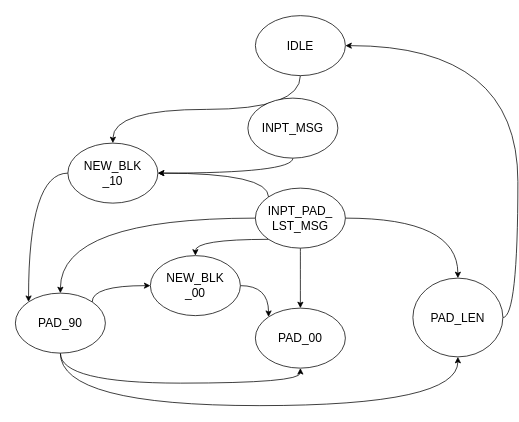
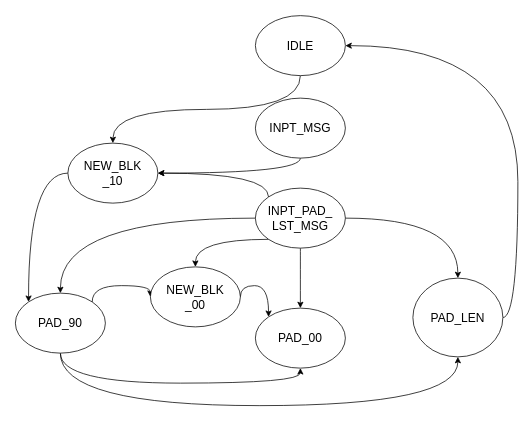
  <mxCell id="0" />
  <mxCell id="1" parent="0" />
  <mxCell id="2" style="edgeStyle=orthogonalEdgeStyle;curved=1;rounded=0;orthogonalLoop=1;jettySize=auto;html=1;exitX=0.5;exitY=1;exitDx=0;exitDy=0;startArrow=none;startFill=0;endArrow=classic;endFill=1;fontSize=16;" edge="1" parent="1" source="3" target="22"><mxGeometry relative="1" as="geometry" /></mxCell>
  <mxCell id="3" value="IDLE" style="ellipse;whiteSpace=wrap;html=1;fontSize=16;" vertex="1" parent="1"><mxGeometry x="340" y="20" width="120" height="80" as="geometry" /></mxCell>
  <mxCell id="4" style="edgeStyle=orthogonalEdgeStyle;curved=1;rounded=0;orthogonalLoop=1;jettySize=auto;html=1;exitX=0.5;exitY=1;exitDx=0;exitDy=0;startArrow=none;startFill=0;endArrow=classic;endFill=1;fontSize=16;" edge="1" parent="1" source="5" target="22"><mxGeometry relative="1" as="geometry" /></mxCell>
- <mxCell id="5" value="INPT_MSG" style="ellipse;whiteSpace=wrap;html=1;fontSize=16;" vertex="1" parent="1"><mxGeometry x="330" y="130" width="120" height="80" as="geometry" /></mxCell>
+ <mxCell id="5" value="INPT_MSG" style="ellipse;whiteSpace=wrap;html=1;fontSize=16;" vertex="1" parent="1"><mxGeometry x="340" y="130" width="120" height="80" as="geometry" /></mxCell>
  <mxCell id="6" style="edgeStyle=orthogonalEdgeStyle;curved=1;rounded=0;orthogonalLoop=1;jettySize=auto;html=1;exitX=0;exitY=0.5;exitDx=0;exitDy=0;startArrow=none;startFill=0;endArrow=classic;endFill=1;fontSize=16;" edge="1" parent="1" source="11" target="18"><mxGeometry relative="1" as="geometry" /></mxCell>
  <mxCell id="7" style="edgeStyle=orthogonalEdgeStyle;curved=1;rounded=0;orthogonalLoop=1;jettySize=auto;html=1;exitX=1;exitY=0.5;exitDx=0;exitDy=0;startArrow=none;startFill=0;endArrow=classic;endFill=1;fontSize=16;" edge="1" parent="1" source="11" target="13"><mxGeometry relative="1" as="geometry" /></mxCell>
  <mxCell id="8" style="edgeStyle=orthogonalEdgeStyle;curved=1;rounded=0;orthogonalLoop=1;jettySize=auto;html=1;exitX=0.5;exitY=1;exitDx=0;exitDy=0;entryX=0.5;entryY=0;entryDx=0;entryDy=0;startArrow=none;startFill=0;endArrow=classic;endFill=1;fontSize=16;" edge="1" parent="1" source="11" target="14"><mxGeometry relative="1" as="geometry" /></mxCell>
  <mxCell id="9" style="edgeStyle=orthogonalEdgeStyle;curved=1;rounded=0;orthogonalLoop=1;jettySize=auto;html=1;exitX=0;exitY=1;exitDx=0;exitDy=0;entryX=0.5;entryY=0;entryDx=0;entryDy=0;startArrow=none;startFill=0;endArrow=classic;endFill=1;fontSize=16;" edge="1" parent="1" source="11" target="20"><mxGeometry relative="1" as="geometry" /></mxCell>
  <mxCell id="10" style="edgeStyle=orthogonalEdgeStyle;curved=1;rounded=0;orthogonalLoop=1;jettySize=auto;html=1;exitX=0;exitY=0;exitDx=0;exitDy=0;entryX=1;entryY=0.5;entryDx=0;entryDy=0;startArrow=none;startFill=0;endArrow=classic;endFill=1;fontSize=16;" edge="1" parent="1" source="11" target="22"><mxGeometry relative="1" as="geometry"><Array as="points"><mxPoint x="358" y="230" /></Array></mxGeometry></mxCell>
  <mxCell id="11" value="INPT_PAD_&lt;br&gt;LST_MSG" style="ellipse;whiteSpace=wrap;html=1;fontSize=16;" vertex="1" parent="1"><mxGeometry x="340" y="250" width="120" height="80" as="geometry" /></mxCell>
  <mxCell id="12" style="edgeStyle=orthogonalEdgeStyle;curved=1;rounded=0;orthogonalLoop=1;jettySize=auto;html=1;exitX=1;exitY=0.5;exitDx=0;exitDy=0;entryX=1;entryY=0.5;entryDx=0;entryDy=0;startArrow=none;startFill=0;endArrow=classic;endFill=1;fontSize=16;" edge="1" parent="1" source="13" target="3"><mxGeometry relative="1" as="geometry" /></mxCell>
  <mxCell id="13" value="PAD_LEN" style="ellipse;whiteSpace=wrap;html=1;fontSize=16;" vertex="1" parent="1"><mxGeometry x="550" y="370" width="120" height="105" as="geometry" /></mxCell>
  <mxCell id="14" value="PAD_00" style="ellipse;whiteSpace=wrap;html=1;fontSize=16;" vertex="1" parent="1"><mxGeometry x="340" y="410" width="120" height="80" as="geometry" /></mxCell>
  <mxCell id="15" style="edgeStyle=orthogonalEdgeStyle;curved=1;rounded=0;orthogonalLoop=1;jettySize=auto;html=1;exitX=0.5;exitY=1;exitDx=0;exitDy=0;startArrow=none;startFill=0;endArrow=classic;endFill=1;fontSize=16;entryX=0.5;entryY=1;entryDx=0;entryDy=0;" edge="1" parent="1" source="18" target="13"><mxGeometry relative="1" as="geometry"><Array as="points"><mxPoint x="80" y="540" /><mxPoint x="610" y="540" /></Array></mxGeometry></mxCell>
  <mxCell id="16" style="edgeStyle=orthogonalEdgeStyle;curved=1;rounded=0;orthogonalLoop=1;jettySize=auto;html=1;exitX=0.5;exitY=1;exitDx=0;exitDy=0;entryX=0.5;entryY=1;entryDx=0;entryDy=0;startArrow=none;startFill=0;endArrow=classic;endFill=1;fontSize=16;" edge="1" parent="1" source="18" target="14"><mxGeometry relative="1" as="geometry" /></mxCell>
  <mxCell id="17" style="edgeStyle=orthogonalEdgeStyle;curved=1;rounded=0;orthogonalLoop=1;jettySize=auto;html=1;exitX=1;exitY=0;exitDx=0;exitDy=0;entryX=0;entryY=0.5;entryDx=0;entryDy=0;startArrow=none;startFill=0;endArrow=classic;endFill=1;fontSize=16;" edge="1" parent="1" source="18" target="20"><mxGeometry relative="1" as="geometry"><Array as="points"><mxPoint x="122" y="380" /></Array></mxGeometry></mxCell>
  <mxCell id="18" value="PAD_90" style="ellipse;whiteSpace=wrap;html=1;fontSize=16;" vertex="1" parent="1"><mxGeometry x="20" y="390" width="120" height="80" as="geometry" /></mxCell>
  <mxCell id="19" style="edgeStyle=orthogonalEdgeStyle;curved=1;rounded=0;orthogonalLoop=1;jettySize=auto;html=1;exitX=1;exitY=0.5;exitDx=0;exitDy=0;entryX=0;entryY=0;entryDx=0;entryDy=0;startArrow=none;startFill=0;endArrow=classic;endFill=1;fontSize=16;" edge="1" parent="1" source="20" target="14"><mxGeometry relative="1" as="geometry"><Array as="points"><mxPoint x="358" y="380" /></Array></mxGeometry></mxCell>
- <mxCell id="20" value="NEW_BLK&lt;br&gt;_00" style="ellipse;whiteSpace=wrap;html=1;fontSize=16;" vertex="1" parent="1"><mxGeometry x="200" y="340" width="120" height="80" as="geometry" /></mxCell>
+ <mxCell id="20" value="NEW_BLK&lt;br&gt;_00" style="ellipse;whiteSpace=wrap;html=1;fontSize=16;" vertex="1" parent="1"><mxGeometry x="200" y="355" width="120" height="80" as="geometry" /></mxCell>
  <mxCell id="21" style="edgeStyle=orthogonalEdgeStyle;curved=1;rounded=0;orthogonalLoop=1;jettySize=auto;html=1;exitX=0;exitY=0.5;exitDx=0;exitDy=0;entryX=0;entryY=0;entryDx=0;entryDy=0;startArrow=none;startFill=0;endArrow=classic;endFill=1;fontSize=16;" edge="1" parent="1" source="22" target="18"><mxGeometry relative="1" as="geometry" /></mxCell>
  <mxCell id="22" value="NEW_BLK&lt;br&gt;_10" style="ellipse;whiteSpace=wrap;html=1;fontSize=16;" vertex="1" parent="1"><mxGeometry x="90" y="190" width="120" height="80" as="geometry" /></mxCell>
